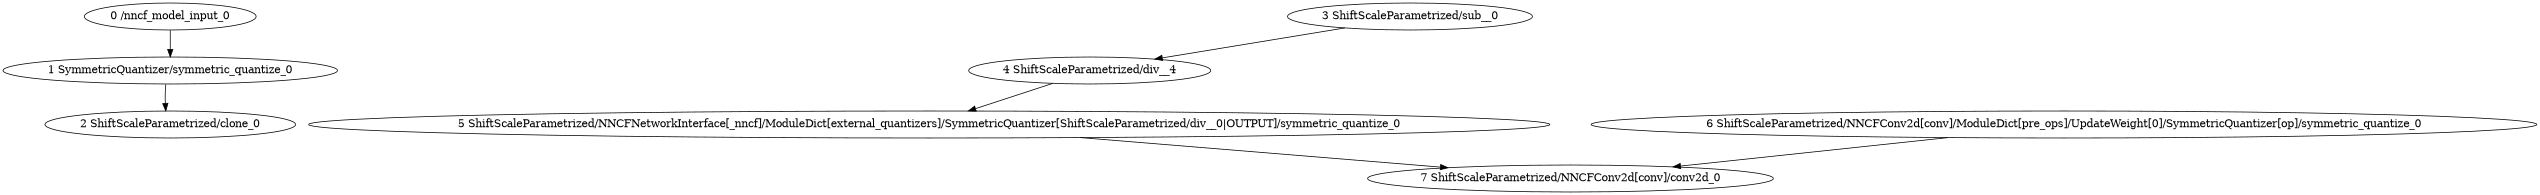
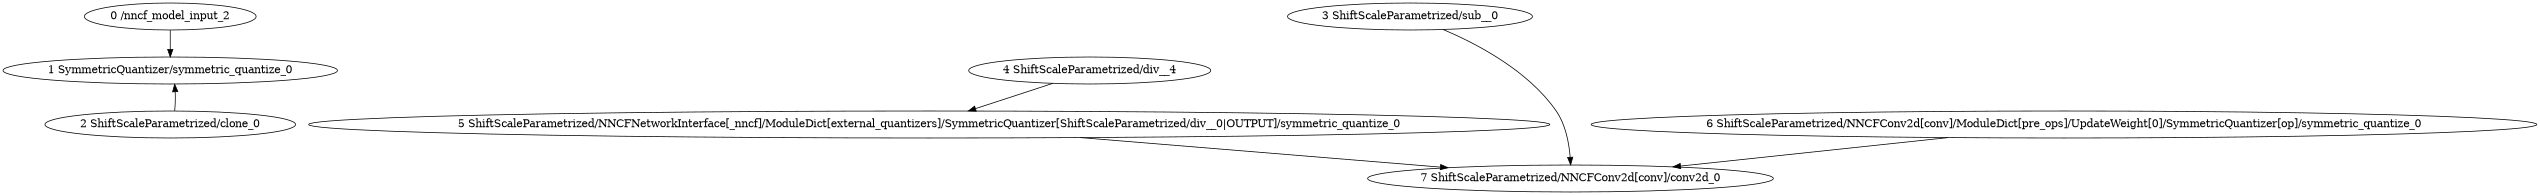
  strict digraph {
    node [type=symmetric_quantize]
-   "0 /nncf_model_input_0" [type=nncf_model_input]
+   "0 /nncf_model_input_0" [type=nncf_model_input label="0 /nncf_model_input_2"]
    "1 SymmetricQuantizer/symmetric_quantize_0"
    "2 ShiftScaleParametrized/clone_0" [type=clone]
    "3 ShiftScaleParametrized/sub__0" [type=sub_]
    n5 [label="4 ShiftScaleParametrized/div__4" type=div_]
    "5 ShiftScaleParametrized/NNCFNetworkInterface[_nncf]/ModuleDict[external_quantizers]/SymmetricQuantizer[ShiftScaleParametrized/div__0|OUTPUT]/symmetric_quantize_0"
    "7 ShiftScaleParametrized/NNCFConv2d[conv]/conv2d_0" [type=conv2d]
    "6 ShiftScaleParametrized/NNCFConv2d[conv]/ModuleDict[pre_ops]/UpdateWeight[0]/SymmetricQuantizer[op]/symmetric_quantize_0"
    "0 /nncf_model_input_0" -> "1 SymmetricQuantizer/symmetric_quantize_0"
-   "1 SymmetricQuantizer/symmetric_quantize_0" -> "2 ShiftScaleParametrized/clone_0"
-   "3 ShiftScaleParametrized/sub__0" -> n5
+   "2 ShiftScaleParametrized/clone_0" -> "1 SymmetricQuantizer/symmetric_quantize_0"
+   "3 ShiftScaleParametrized/sub__0" -> "7 ShiftScaleParametrized/NNCFConv2d[conv]/conv2d_0"
    n5 -> "5 ShiftScaleParametrized/NNCFNetworkInterface[_nncf]/ModuleDict[external_quantizers]/SymmetricQuantizer[ShiftScaleParametrized/div__0|OUTPUT]/symmetric_quantize_0"
    "5 ShiftScaleParametrized/NNCFNetworkInterface[_nncf]/ModuleDict[external_quantizers]/SymmetricQuantizer[ShiftScaleParametrized/div__0|OUTPUT]/symmetric_quantize_0" -> "7 ShiftScaleParametrized/NNCFConv2d[conv]/conv2d_0"
    "6 ShiftScaleParametrized/NNCFConv2d[conv]/ModuleDict[pre_ops]/UpdateWeight[0]/SymmetricQuantizer[op]/symmetric_quantize_0" -> "7 ShiftScaleParametrized/NNCFConv2d[conv]/conv2d_0"
  }
